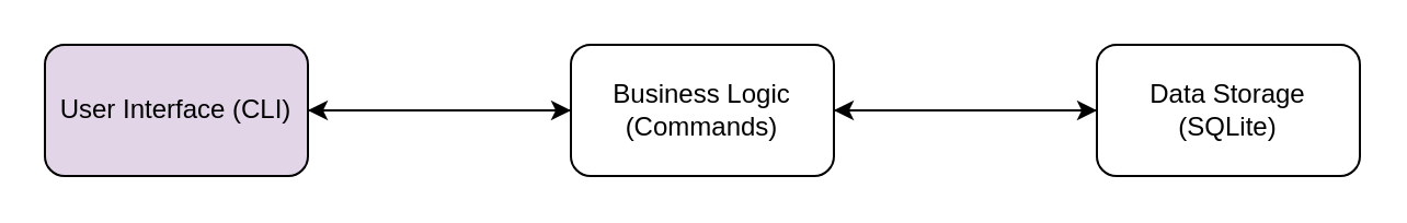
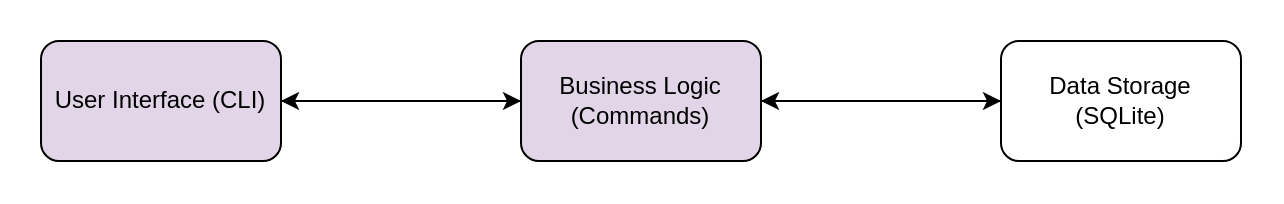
  <mxCell id="0" />
  <mxCell id="1" parent="0" />
  <mxCell id="2" value="User Interface (CLI)" style="rounded=1;whiteSpace=wrap;html=1;fillColor=#e1d5e7;" parent="1" vertex="1"><mxGeometry x="20" y="20" width="120" height="60" as="geometry" /></mxCell>
- <mxCell id="3" value="Business Logic (Commands)" style="rounded=1;whiteSpace=wrap;html=1;" parent="1" vertex="1"><mxGeometry x="260" y="20" width="120" height="60" as="geometry" /></mxCell>
+ <mxCell id="3" value="Business Logic (Commands)" style="rounded=1;whiteSpace=wrap;html=1;fillColor=#e1d5e7;" parent="1" vertex="1"><mxGeometry x="260" y="20" width="120" height="60" as="geometry" /></mxCell>
  <mxCell id="4" value="Data Storage (SQLite)" style="rounded=1;whiteSpace=wrap;html=1;" parent="1" vertex="1"><mxGeometry x="500" y="20" width="120" height="60" as="geometry" /></mxCell>
  <mxCell id="5" value="" style="endArrow=classic;html=1;rounded=0;" parent="1" edge="1" source="2" target="3"><mxGeometry width="50" height="50" relative="1" as="geometry"><mxPoint x="140" y="50" as="sourcePoint" /><mxPoint x="190" y="0" as="targetPoint" /></mxGeometry></mxCell>
  <mxCell id="6" value="" style="endArrow=classic;html=1;rounded=0;" parent="1" edge="1" source="3" target="4"><mxGeometry width="50" height="50" relative="1" as="geometry"><mxPoint x="380" y="50" as="sourcePoint" /><mxPoint x="430" y="0" as="targetPoint" /></mxGeometry></mxCell>
  <mxCell id="7" value="" style="endArrow=classic;html=1;rounded=0;" parent="1" edge="1" source="3" target="2"><mxGeometry width="50" height="50" relative="1" as="geometry"><mxPoint x="380" y="50" as="sourcePoint" /><mxPoint x="430" y="0" as="targetPoint" /></mxGeometry></mxCell>
  <mxCell id="8" value="" style="endArrow=classic;html=1;rounded=0;" parent="1" edge="1" source="4" target="3"><mxGeometry width="50" height="50" relative="1" as="geometry"><mxPoint x="620" y="50" as="sourcePoint" /><mxPoint x="670" y="0" as="targetPoint" /></mxGeometry></mxCell>
